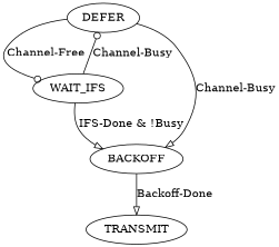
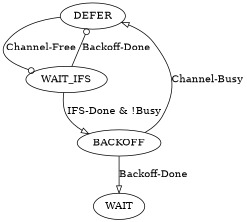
  digraph {
    edge [arrowhead=onormal]
    DEFER
    WAIT_IFS
    BACKOFF
-   TRANSMIT
+   TRANSMIT [label=WAIT]
    DEFER -> WAIT_IFS [arrowhead=odot label="Channel-Free"]
-   WAIT_IFS -> DEFER [arrowhead=odot label="Channel-Busy"]
+   WAIT_IFS -> DEFER [arrowhead=odot label="Backoff-Done"]
    WAIT_IFS -> BACKOFF [label="IFS-Done & !Busy"]
-   DEFER -> BACKOFF [label="Channel-Busy"]
+   BACKOFF -> DEFER [label="Channel-Busy"]
    BACKOFF -> TRANSMIT [label="Backoff-Done"]
  }
